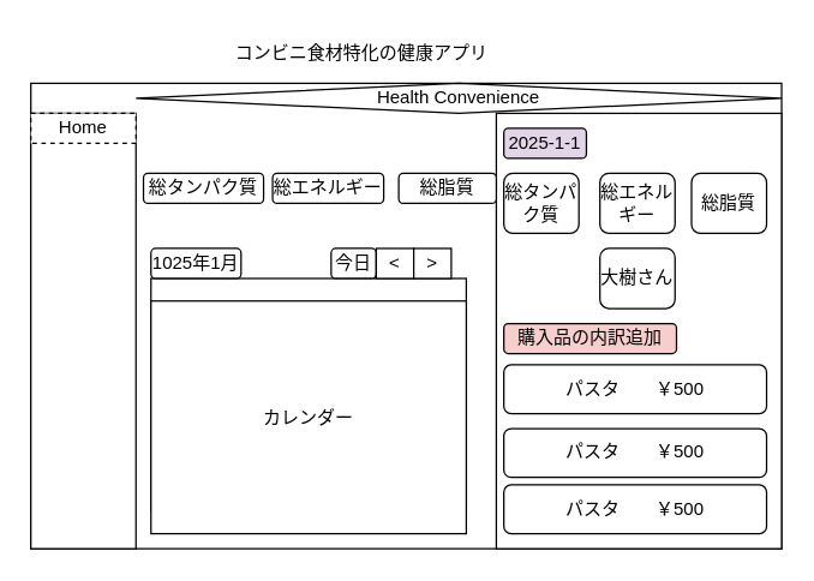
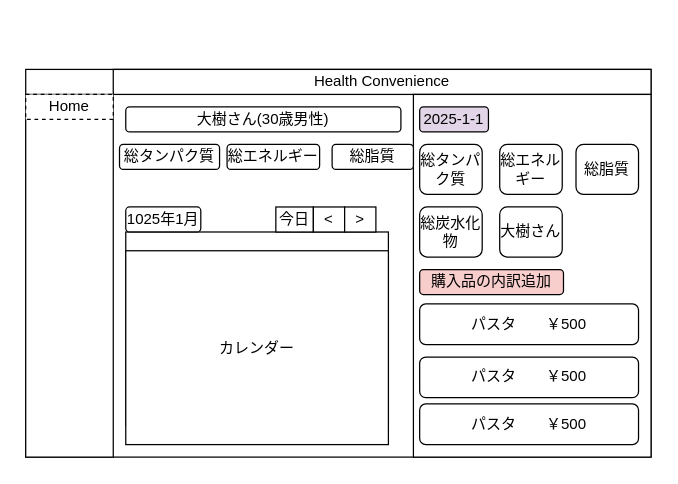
  <mxCell id="0" />
  <mxCell id="1" parent="0" />
  <mxCell id="2" value="" style="rounded=0;whiteSpace=wrap;html=1;" vertex="1" parent="1"><mxGeometry x="20" y="55" width="500" height="310" as="geometry" /></mxCell>
  <mxCell id="3" value="" style="rounded=0;whiteSpace=wrap;html=1;" vertex="1" parent="1"><mxGeometry x="20" y="75" width="70" height="290" as="geometry" /></mxCell>
- <mxCell id="4" value="Health Convenience" style="rhombus;whiteSpace=wrap;html=1;" vertex="1" parent="1"><mxGeometry x="90" y="55" width="430" height="20" as="geometry" /></mxCell>
+ <mxCell id="4" value="Health Convenience" style="rounded=0;whiteSpace=wrap;html=1;" vertex="1" parent="1"><mxGeometry x="90" y="55" width="430" height="20" as="geometry" /></mxCell>
  <mxCell id="5" value="Home" style="rounded=0;whiteSpace=wrap;html=1;dashed=1;" vertex="1" parent="1"><mxGeometry x="20" y="75" width="70" height="20" as="geometry" /></mxCell>
  <mxCell id="6" value="カレンダー" style="rounded=0;whiteSpace=wrap;html=1;" vertex="1" parent="1"><mxGeometry x="100" y="185" width="210" height="155" as="geometry" /></mxCell>
  <mxCell id="7" value="" style="rounded=0;whiteSpace=wrap;html=1;" vertex="1" parent="1"><mxGeometry x="330" y="75" width="190" height="290" as="geometry" /></mxCell>
  <mxCell id="8" value="2025-1-1" style="rounded=1;whiteSpace=wrap;html=1;fillColor=#e1d5e7;" vertex="1" parent="1"><mxGeometry x="335" y="85" width="55" height="20" as="geometry" /></mxCell>
  <mxCell id="9" value="総タンパク質" style="rounded=1;whiteSpace=wrap;html=1;" vertex="1" parent="1"><mxGeometry x="335" y="115" width="50" height="40" as="geometry" /></mxCell>
  <mxCell id="10" value="総エネルギー" style="rounded=1;whiteSpace=wrap;html=1;" vertex="1" parent="1"><mxGeometry x="399" y="115" width="50" height="40" as="geometry" /></mxCell>
  <mxCell id="11" value="総脂質" style="rounded=1;whiteSpace=wrap;html=1;" vertex="1" parent="1"><mxGeometry x="460" y="115" width="50" height="40" as="geometry" /></mxCell>
+ <mxCell id="12" value="総炭水化物" style="rounded=1;whiteSpace=wrap;html=1;" vertex="1" parent="1"><mxGeometry x="335" y="165" width="50" height="40" as="geometry" /></mxCell>
  <mxCell id="13" value="大樹さん" style="rounded=1;whiteSpace=wrap;html=1;" vertex="1" parent="1"><mxGeometry x="399" y="165" width="50" height="40" as="geometry" /></mxCell>
- <mxCell id="14" value="コンビニ食材特化の健康アプリ" style="text;html=1;align=center;verticalAlign=middle;resizable=0;points=[];autosize=1;strokeColor=none;fillColor=none;" vertex="1" parent="1"><mxGeometry x="145" y="20" width="190" height="30" as="geometry" /></mxCell>
  <mxCell id="15" value="購入品の内訳追加" style="rounded=1;whiteSpace=wrap;html=1;fillColor=#f8cecc;" vertex="1" parent="1"><mxGeometry x="335" y="215" width="115" height="20" as="geometry" /></mxCell>
  <mxCell id="16" value="パスタ　　￥500" style="rounded=1;whiteSpace=wrap;html=1;" vertex="1" parent="1"><mxGeometry x="335" y="242.5" width="175" height="32.5" as="geometry" /></mxCell>
  <mxCell id="17" value="パスタ　　￥500" style="rounded=1;whiteSpace=wrap;html=1;" vertex="1" parent="1"><mxGeometry x="335" y="285" width="175" height="32.5" as="geometry" /></mxCell>
  <mxCell id="18" value="パスタ　　￥500" style="rounded=1;whiteSpace=wrap;html=1;" vertex="1" parent="1"><mxGeometry x="335" y="322.5" width="175" height="32.5" as="geometry" /></mxCell>
  <mxCell id="19" value="1025年1月" style="rounded=1;whiteSpace=wrap;html=1;" vertex="1" parent="1"><mxGeometry x="100" y="165" width="60" height="20" as="geometry" /></mxCell>
  <mxCell id="20" value="カレンダー" style="rounded=0;whiteSpace=wrap;html=1;" vertex="1" parent="1"><mxGeometry x="100" y="200" width="210" height="155" as="geometry" /></mxCell>
- <mxCell id="21" value="今日" style="rounded=1;whiteSpace=wrap;html=1;" vertex="1" parent="1"><mxGeometry x="220" y="165" width="30" height="20" as="geometry" /></mxCell>
+ <mxCell id="21" value="今日" style="whiteSpace=wrap;html=1;rounded=0;" vertex="1" parent="1"><mxGeometry x="220" y="165" width="30" height="20" as="geometry" /></mxCell>
  <mxCell id="22" value="&amp;lt;" style="rounded=0;whiteSpace=wrap;html=1;" vertex="1" parent="1"><mxGeometry x="250" y="165" width="25" height="20" as="geometry" /></mxCell>
  <mxCell id="23" value="&amp;gt;" style="rounded=0;whiteSpace=wrap;html=1;" vertex="1" parent="1"><mxGeometry x="275" y="165" width="25" height="20" as="geometry" /></mxCell>
+ <mxCell id="24" value="大樹さん(30歳男性)" style="rounded=1;whiteSpace=wrap;html=1;" vertex="1" parent="1"><mxGeometry x="100" y="85" width="220" height="20" as="geometry" /></mxCell>
  <mxCell id="25" value="総タンパク質" style="rounded=1;whiteSpace=wrap;html=1;" vertex="1" parent="1"><mxGeometry x="95" y="115" width="80" height="20" as="geometry" /></mxCell>
  <mxCell id="26" value="総エネルギー" style="rounded=1;whiteSpace=wrap;html=1;" vertex="1" parent="1"><mxGeometry x="181" y="115" width="74" height="20" as="geometry" /></mxCell>
  <mxCell id="27" value="総脂質" style="rounded=1;whiteSpace=wrap;html=1;" vertex="1" parent="1"><mxGeometry x="265" y="115" width="65" height="20" as="geometry" /></mxCell>
